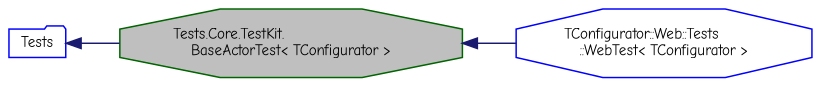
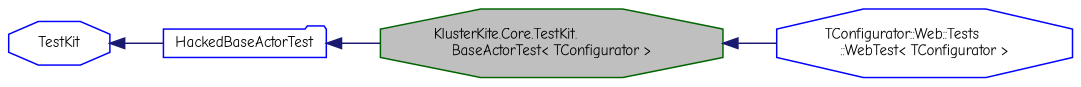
  digraph {
    fontname="Comic Neue"
    rankdir=LR
    node [color=blue fillcolor=white fontname="Comic Neue" fontsize=10 shape=octagon style=filled]
    edge [color=midnightblue dir=back fontname="Comic Neue" fontsize=10 labelfontname=Helvetica labelfontsize=10 style=solid]
-   n1 [color=darkgreen fillcolor=grey75 fontcolor=black height=0.2 label="Tests.Core.TestKit.\lBaseActorTest\< TConfigurator \>" width=0.4]
+   n1 [color=darkgreen fillcolor=grey75 fontcolor=black height=0.2 label="KlusterKite.Core.TestKit.\lBaseActorTest\< TConfigurator \>" width=0.4]
    n2 [height=0.2 label="TConfigurator::Web::Tests\l::WebTest\< TConfigurator \>" width=0.4]
-   n3 [height=0.2 label=Tests shape=folder width=0.4]
+   n3 [height=0.2 label=HackedBaseActorTest shape=folder width=0.4]
+   n4 [height=0.2 label=TestKit width=0.4]
    n1 -> n2
    n3 -> n1
+   n4 -> n3
  }
